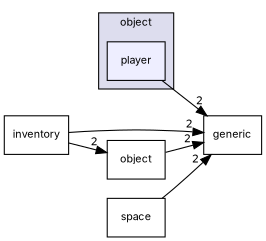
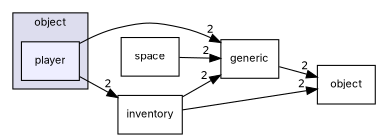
  digraph {
    compound=true
    fontname=Inter
    rankdir=LR
    node [fontname=Inter fontsize=10 shape=box]
    edge [fontname=Inter headlabel=2 labeldistance=1.5 labelfontname=Helvetica labelfontsize=10]
    n1 [fillcolor="#eeeeff" label=player pencolor=black style=filled]
    n2 [label=inventory]
    n3 [label=generic]
    n4 [label=space]
    n5 [label=object]
    subgraph cluster_1 {
      bgcolor="#ddddee"
      fontsize=10
      label=object
      pencolor=black
      n1
    }
+   n1 -> n2
    n1 -> n3
    n2 -> n3
    n2 -> n5
    n4 -> n3
-   n5 -> n3
+   n3 -> n5
  }
